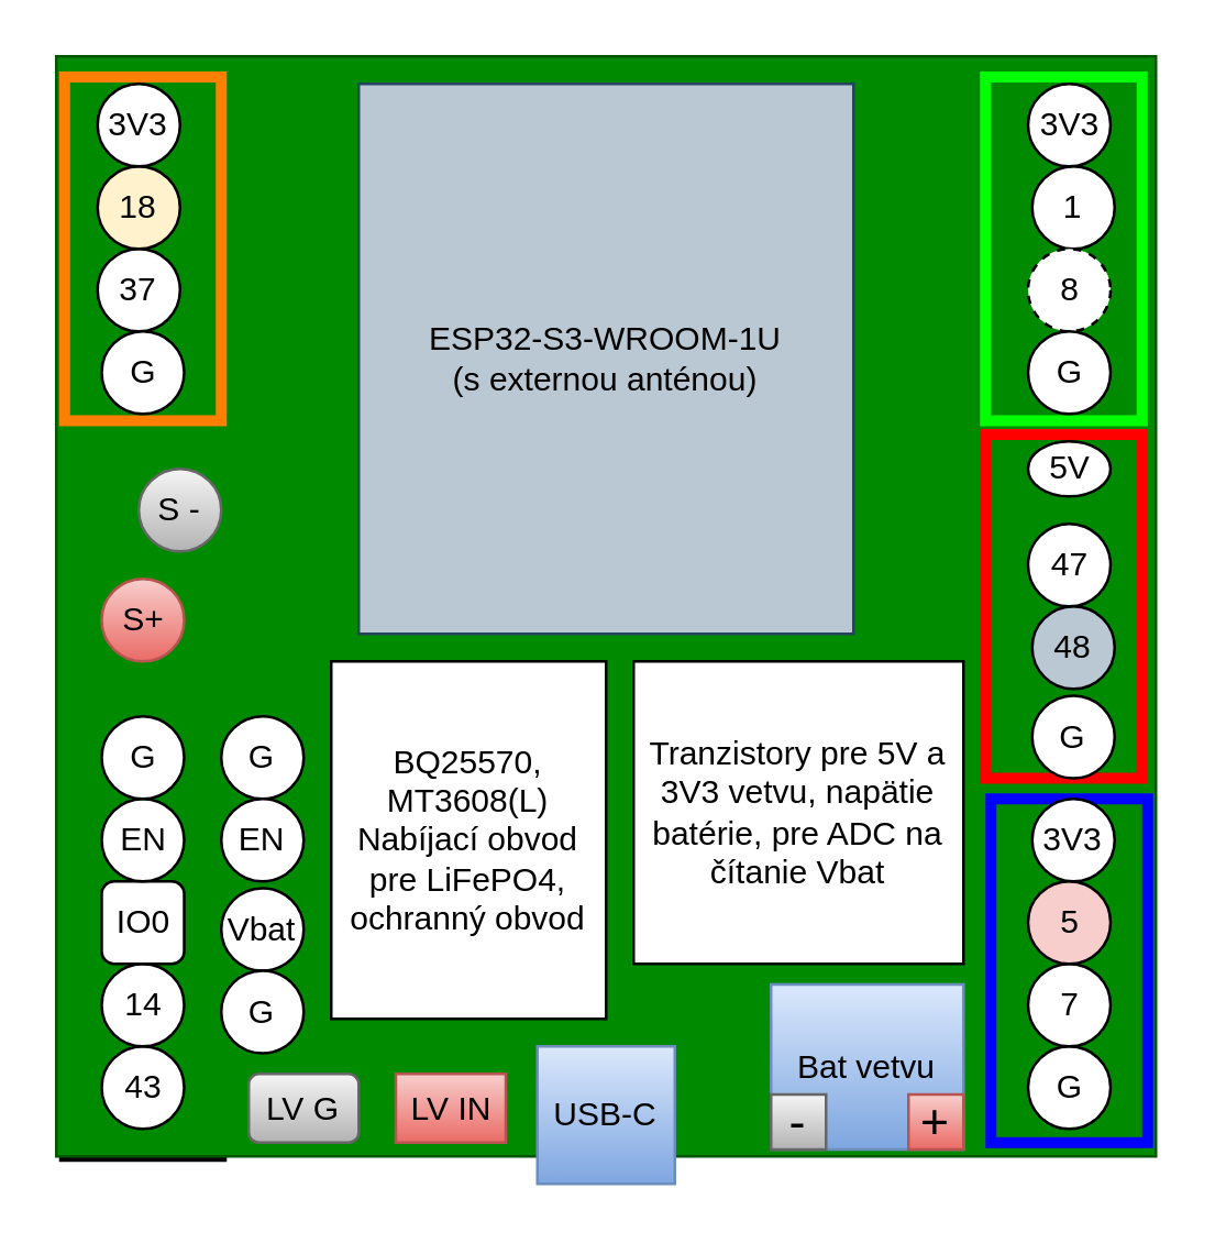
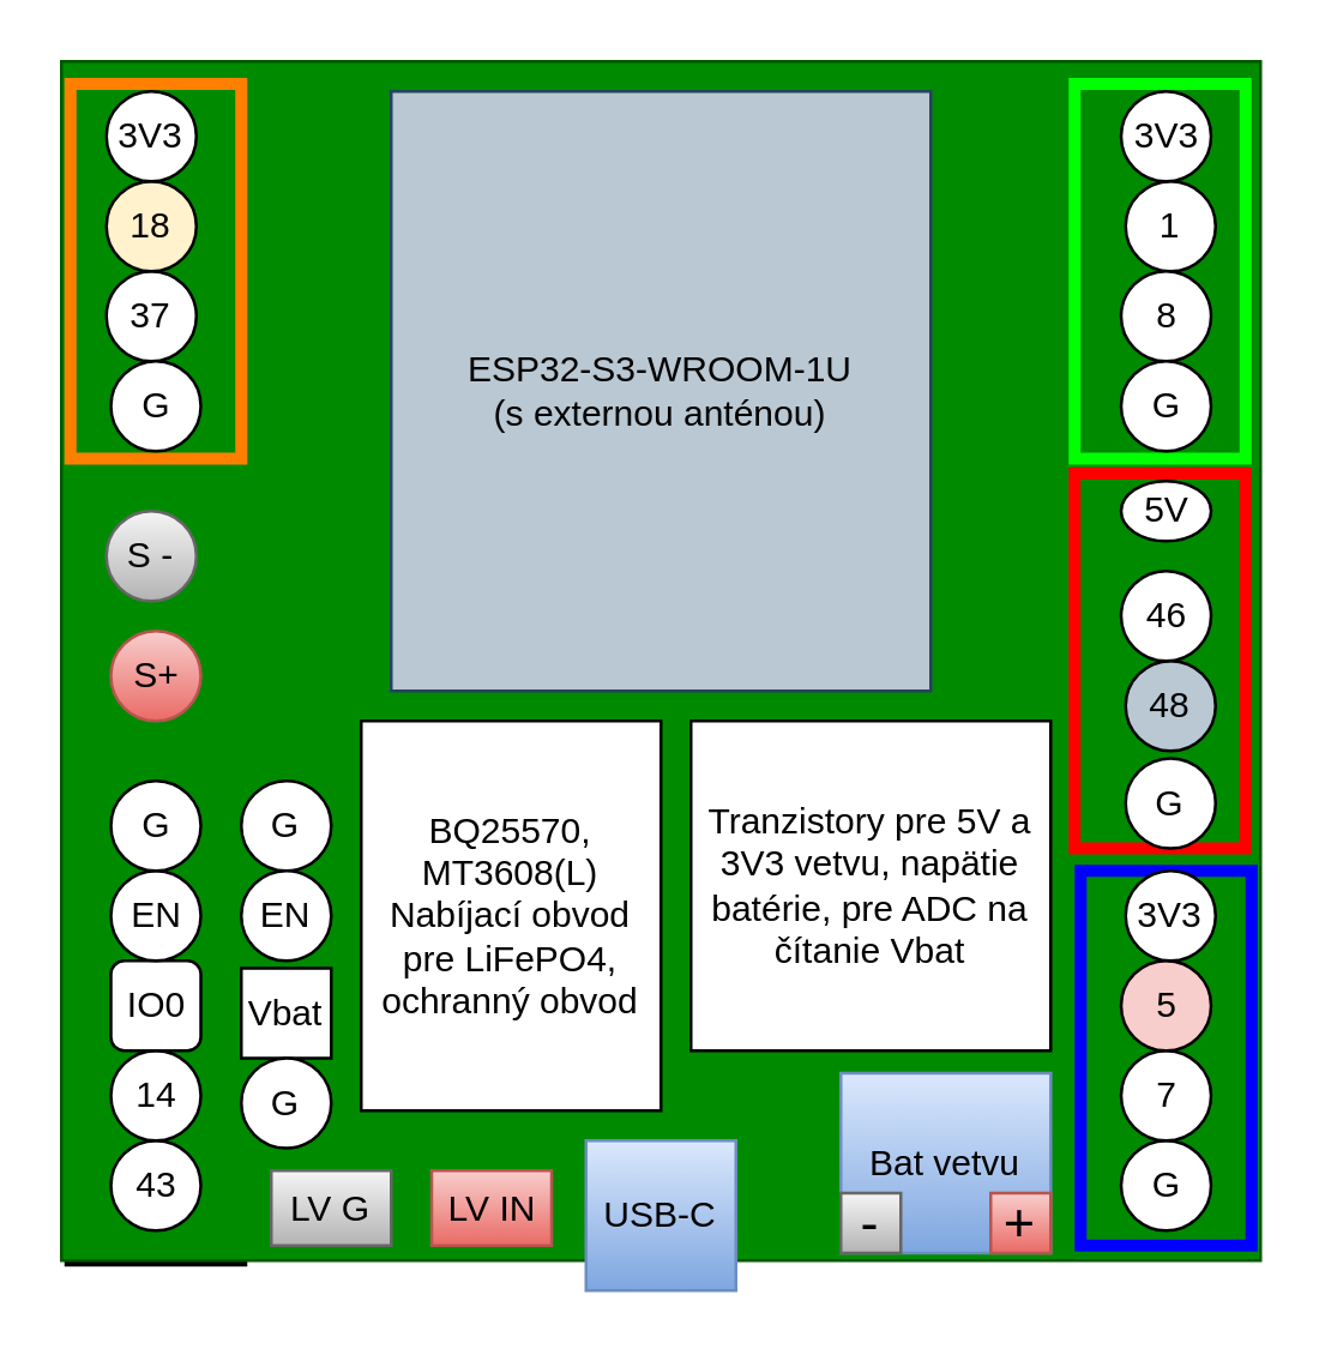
  <mxCell id="0" />
  <mxCell id="1" parent="0" />
  <mxCell id="2" value="" style="rounded=0;whiteSpace=wrap;html=1;fillColor=none;strokeWidth=4;strokeColor=#000000;" parent="1" vertex="1"><mxGeometry x="23" y="255" width="57" height="165" as="geometry" /></mxCell>
  <mxCell id="3" value="" style="whiteSpace=wrap;html=1;aspect=fixed;fillColor=#008a00;fontColor=#ffffff;strokeColor=#005700;" parent="1" vertex="1"><mxGeometry x="20" y="20" width="400" height="400" as="geometry" /></mxCell>
  <mxCell id="4" value="" style="rounded=0;whiteSpace=wrap;html=1;fillColor=none;strokeWidth=4;strokeColor=#00FF00;" parent="1" vertex="1"><mxGeometry x="358" y="27.5" width="57" height="125" as="geometry" /></mxCell>
  <mxCell id="5" value="" style="rounded=0;whiteSpace=wrap;html=1;fillColor=none;strokeWidth=4;strokeColor=#FF0000;" parent="1" vertex="1"><mxGeometry x="358" y="157.5" width="57" height="125" as="geometry" /></mxCell>
  <mxCell id="6" value="" style="rounded=0;whiteSpace=wrap;html=1;fillColor=none;strokeWidth=4;strokeColor=#0000FF;" parent="1" vertex="1"><mxGeometry x="360" y="290" width="57" height="125" as="geometry" /></mxCell>
  <mxCell id="7" value="" style="rounded=0;whiteSpace=wrap;html=1;fillColor=none;strokeWidth=4;strokeColor=#FF8000;" parent="1" vertex="1"><mxGeometry x="23" y="27.5" width="57" height="125" as="geometry" /></mxCell>
  <mxCell id="8" value="ESP32-S3-WROOM-1U&lt;br&gt;(s externou anténou)" style="rounded=0;whiteSpace=wrap;html=1;fillColor=#bac8d3;strokeColor=#23445d;" parent="1" vertex="1"><mxGeometry x="130" y="30" width="180" height="200" as="geometry" /></mxCell>
  <mxCell id="9" value="G" style="ellipse;whiteSpace=wrap;html=1;aspect=fixed;" parent="1" vertex="1"><mxGeometry x="373.5" y="380" width="30" height="30" as="geometry" /></mxCell>
  <mxCell id="10" value="7" style="ellipse;whiteSpace=wrap;html=1;aspect=fixed;" parent="1" vertex="1"><mxGeometry x="373.5" y="350" width="30" height="30" as="geometry" /></mxCell>
  <mxCell id="11" value="5" style="ellipse;whiteSpace=wrap;html=1;aspect=fixed;fillColor=#f8cecc;" parent="1" vertex="1"><mxGeometry x="373.5" y="320" width="30" height="30" as="geometry" /></mxCell>
  <mxCell id="12" value="3V3" style="ellipse;whiteSpace=wrap;html=1;aspect=fixed;" parent="1" vertex="1"><mxGeometry x="375" y="290" width="30" height="30" as="geometry" /></mxCell>
  <mxCell id="13" value="G" style="ellipse;whiteSpace=wrap;html=1;aspect=fixed;" parent="1" vertex="1"><mxGeometry x="375" y="252.5" width="30" height="30" as="geometry" /></mxCell>
  <mxCell id="14" value="48" style="ellipse;whiteSpace=wrap;html=1;aspect=fixed;fillColor=#bac8d3;" parent="1" vertex="1"><mxGeometry x="375" y="220" width="30" height="30" as="geometry" /></mxCell>
- <mxCell id="15" value="47" style="ellipse;whiteSpace=wrap;html=1;aspect=fixed;" parent="1" vertex="1"><mxGeometry x="373.5" y="190" width="30" height="30" as="geometry" /></mxCell>
+ <mxCell id="15" value="46" style="ellipse;whiteSpace=wrap;html=1;aspect=fixed;" parent="1" vertex="1"><mxGeometry x="373.5" y="190" width="30" height="30" as="geometry" /></mxCell>
  <mxCell id="16" value="5V" style="ellipse;whiteSpace=wrap;html=1;aspect=fixed;" parent="1" vertex="1"><mxGeometry x="373.5" y="160" width="30" height="20" as="geometry" /></mxCell>
  <mxCell id="17" value="43" style="ellipse;whiteSpace=wrap;html=1;aspect=fixed;" parent="1" vertex="1"><mxGeometry x="36.5" y="380" width="30" height="30" as="geometry" /></mxCell>
  <mxCell id="18" value="14" style="ellipse;whiteSpace=wrap;html=1;aspect=fixed;" parent="1" vertex="1"><mxGeometry x="36.5" y="350" width="30" height="30" as="geometry" /></mxCell>
  <mxCell id="19" value="IO0" style="whiteSpace=wrap;html=1;aspect=fixed;rounded=1;" parent="1" vertex="1"><mxGeometry x="36.5" y="320" width="30" height="30" as="geometry" /></mxCell>
  <mxCell id="20" value="EN" style="ellipse;whiteSpace=wrap;html=1;aspect=fixed;" parent="1" vertex="1"><mxGeometry x="36.5" y="290" width="30" height="30" as="geometry" /></mxCell>
  <mxCell id="21" value="G" style="ellipse;whiteSpace=wrap;html=1;aspect=fixed;" parent="1" vertex="1"><mxGeometry x="36.5" y="260" width="30" height="30" as="geometry" /></mxCell>
  <mxCell id="22" value="USB-C" style="whiteSpace=wrap;html=1;aspect=fixed;fillColor=#dae8fc;strokeColor=#6c8ebf;gradientColor=#7ea6e0;" parent="1" vertex="1"><mxGeometry x="195" y="380" width="50" height="50" as="geometry" /></mxCell>
  <mxCell id="23" value="37" style="ellipse;whiteSpace=wrap;html=1;aspect=fixed;" parent="1" vertex="1"><mxGeometry x="35" y="90" width="30" height="30" as="geometry" /></mxCell>
  <mxCell id="24" value="18" style="ellipse;whiteSpace=wrap;html=1;aspect=fixed;fillColor=#fff2cc;" parent="1" vertex="1"><mxGeometry x="35" y="60" width="30" height="30" as="geometry" /></mxCell>
  <mxCell id="25" value="3V3" style="ellipse;whiteSpace=wrap;html=1;aspect=fixed;" parent="1" vertex="1"><mxGeometry x="35" y="30" width="30" height="30" as="geometry" /></mxCell>
  <mxCell id="26" value="G" style="ellipse;whiteSpace=wrap;html=1;aspect=fixed;" parent="1" vertex="1"><mxGeometry x="36.5" y="120" width="30" height="30" as="geometry" /></mxCell>
  <mxCell id="27" value="1" style="ellipse;whiteSpace=wrap;html=1;aspect=fixed;" parent="1" vertex="1"><mxGeometry x="375" y="60" width="30" height="30" as="geometry" /></mxCell>
- <mxCell id="28" value="8" style="ellipse;whiteSpace=wrap;html=1;aspect=fixed;dashed=1;" parent="1" vertex="1"><mxGeometry x="373.5" y="90" width="30" height="30" as="geometry" /></mxCell>
+ <mxCell id="28" value="8" style="ellipse;whiteSpace=wrap;html=1;aspect=fixed;" parent="1" vertex="1"><mxGeometry x="373.5" y="90" width="30" height="30" as="geometry" /></mxCell>
  <mxCell id="29" value="3V3" style="ellipse;whiteSpace=wrap;html=1;aspect=fixed;" parent="1" vertex="1"><mxGeometry x="373.5" y="30" width="30" height="30" as="geometry" /></mxCell>
  <mxCell id="30" value="G" style="ellipse;whiteSpace=wrap;html=1;aspect=fixed;" parent="1" vertex="1"><mxGeometry x="373.5" y="120" width="30" height="30" as="geometry" /></mxCell>
  <mxCell id="31" value="BQ25570,&lt;br&gt;MT3608(L)&lt;br&gt;Nabíjací obvod pre&amp;nbsp;LiFePO4, ochranný obvod" style="rounded=0;whiteSpace=wrap;html=1;" parent="1" vertex="1"><mxGeometry x="120" y="240" width="100" height="130" as="geometry" /></mxCell>
  <mxCell id="32" value="LV IN" style="rounded=0;whiteSpace=wrap;html=1;fillColor=#f8cecc;gradientColor=#ea6b66;strokeColor=#b85450;" parent="1" vertex="1"><mxGeometry x="143.5" y="390" width="40" height="25" as="geometry" /></mxCell>
  <mxCell id="33" value="Bat vetvu" style="rounded=0;whiteSpace=wrap;html=1;fillColor=#dae8fc;gradientColor=#7ea6e0;strokeColor=#6c8ebf;" parent="1" vertex="1"><mxGeometry x="280" y="357.5" width="70" height="60" as="geometry" /></mxCell>
  <mxCell id="34" value="Tranzistory pre 5V a 3V3 vetvu, napätie batérie, pre ADC na čítanie Vbat" style="rounded=0;whiteSpace=wrap;html=1;" parent="1" vertex="1"><mxGeometry x="230" y="240" width="120" height="110" as="geometry" /></mxCell>
  <mxCell id="35" value="&lt;font style=&quot;font-size: 18px;&quot;&gt;+&lt;/font&gt;" style="rounded=0;whiteSpace=wrap;html=1;fillColor=#f8cecc;gradientColor=#ea6b66;strokeColor=#b85450;" parent="1" vertex="1"><mxGeometry x="330" y="397.5" width="20" height="20" as="geometry" /></mxCell>
  <mxCell id="36" value="&lt;font style=&quot;font-size: 18px;&quot;&gt;-&lt;/font&gt;" style="rounded=0;whiteSpace=wrap;html=1;fillColor=#f5f5f5;gradientColor=#b3b3b3;strokeColor=#666666;" parent="1" vertex="1"><mxGeometry x="280" y="397.5" width="20" height="20" as="geometry" /></mxCell>
- <mxCell id="37" value="LV G" style="whiteSpace=wrap;html=1;fillColor=#f5f5f5;gradientColor=#b3b3b3;strokeColor=#666666;rounded=1;" parent="1" vertex="1"><mxGeometry x="90" y="390" width="40" height="25" as="geometry" /></mxCell>
- <mxCell id="38" value="S -" style="ellipse;whiteSpace=wrap;html=1;aspect=fixed;fillColor=#f5f5f5;gradientColor=#b3b3b3;strokeColor=#666666;" parent="1" vertex="1"><mxGeometry x="50" y="170" width="30" height="30" as="geometry" /></mxCell>
+ <mxCell id="37" value="LV G" style="rounded=0;whiteSpace=wrap;html=1;fillColor=#f5f5f5;gradientColor=#b3b3b3;strokeColor=#666666;" parent="1" vertex="1"><mxGeometry x="90" y="390" width="40" height="25" as="geometry" /></mxCell>
+ <mxCell id="38" value="S -" style="ellipse;whiteSpace=wrap;html=1;aspect=fixed;fillColor=#f5f5f5;gradientColor=#b3b3b3;strokeColor=#666666;" parent="1" vertex="1"><mxGeometry x="35" y="170" width="30" height="30" as="geometry" /></mxCell>
  <mxCell id="39" value="S+" style="ellipse;whiteSpace=wrap;html=1;aspect=fixed;fillColor=#f8cecc;strokeColor=#b85450;gradientColor=#ea6b66;" parent="1" vertex="1"><mxGeometry x="36.5" y="210" width="30" height="30" as="geometry" /></mxCell>
  <mxCell id="40" value="G" style="ellipse;whiteSpace=wrap;html=1;aspect=fixed;" parent="1" vertex="1"><mxGeometry x="80" y="260" width="30" height="30" as="geometry" /></mxCell>
  <mxCell id="41" value="EN" style="ellipse;whiteSpace=wrap;html=1;aspect=fixed;" parent="1" vertex="1"><mxGeometry x="80" y="290" width="30" height="30" as="geometry" /></mxCell>
- <mxCell id="42" value="Vbat" style="ellipse;whiteSpace=wrap;html=1;aspect=fixed;" vertex="1" parent="1"><mxGeometry x="80" y="322.5" width="30" height="30" as="geometry" /></mxCell>
+ <mxCell id="42" value="Vbat" style="whiteSpace=wrap;html=1;aspect=fixed;rounded=0;" vertex="1" parent="1"><mxGeometry x="80" y="322.5" width="30" height="30" as="geometry" /></mxCell>
  <mxCell id="43" value="G" style="ellipse;whiteSpace=wrap;html=1;aspect=fixed;" vertex="1" parent="1"><mxGeometry x="80" y="352.5" width="30" height="30" as="geometry" /></mxCell>
